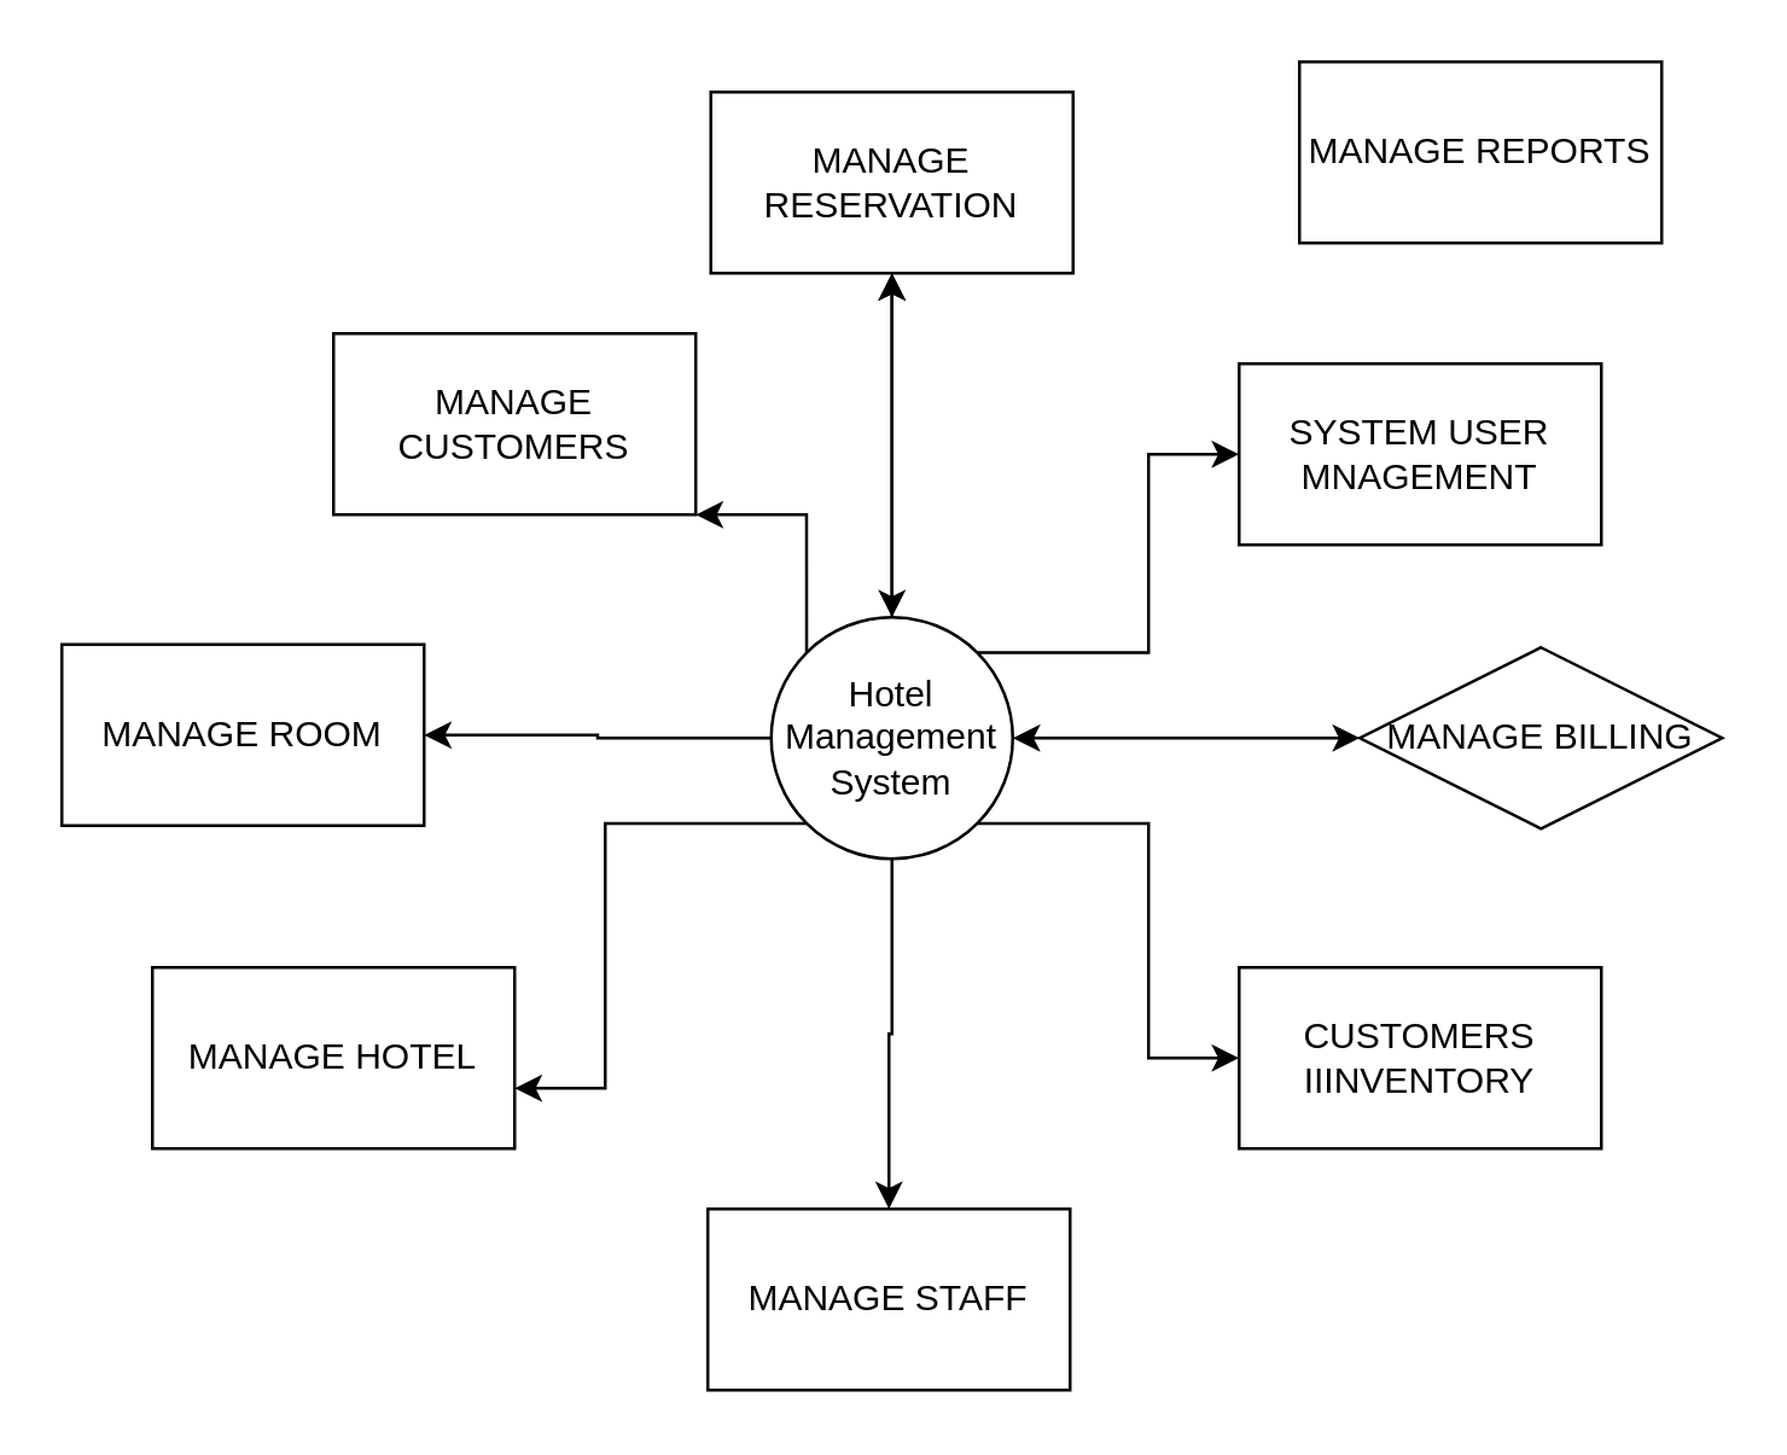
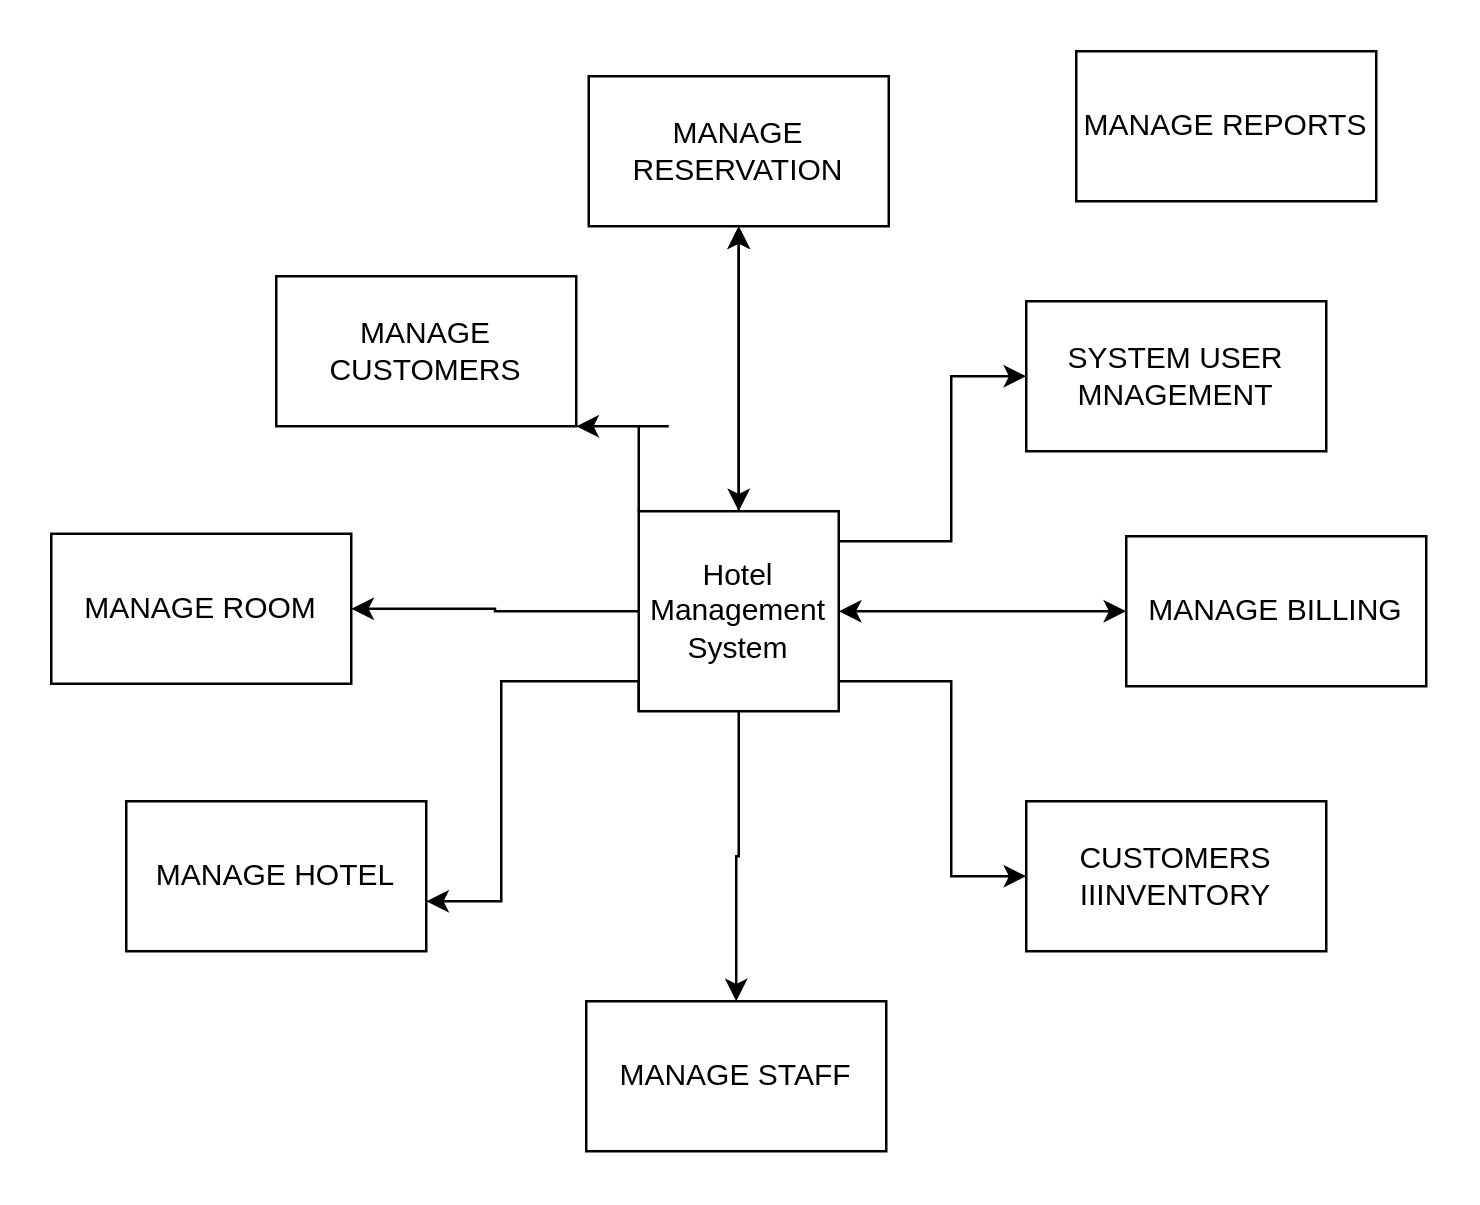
  <mxCell id="0" />
  <mxCell id="1" parent="0" />
  <mxCell id="2" style="edgeStyle=orthogonalEdgeStyle;rounded=0;orthogonalLoop=1;jettySize=auto;html=1;exitX=0.5;exitY=0;exitDx=0;exitDy=0;startArrow=classic;startFill=1;" edge="1" parent="1" source="11" target="12"><mxGeometry relative="1" as="geometry"><mxPoint x="294.765" y="70" as="targetPoint" /></mxGeometry></mxCell>
  <mxCell id="3" style="edgeStyle=orthogonalEdgeStyle;rounded=0;orthogonalLoop=1;jettySize=auto;html=1;exitX=1;exitY=0.5;exitDx=0;exitDy=0;startArrow=classic;startFill=1;" edge="1" parent="1" source="11" target="13"><mxGeometry relative="1" as="geometry"><mxPoint x="470" y="243.765" as="targetPoint" /></mxGeometry></mxCell>
  <mxCell id="4" style="edgeStyle=orthogonalEdgeStyle;rounded=0;orthogonalLoop=1;jettySize=auto;html=1;exitX=0.5;exitY=1;exitDx=0;exitDy=0;" edge="1" parent="1" source="11" target="14"><mxGeometry relative="1" as="geometry"><mxPoint x="294.765" y="360" as="targetPoint" /></mxGeometry></mxCell>
  <mxCell id="5" value="" style="edgeStyle=orthogonalEdgeStyle;rounded=0;orthogonalLoop=1;jettySize=auto;html=1;" edge="1" parent="1" source="11" target="15"><mxGeometry relative="1" as="geometry" /></mxCell>
  <mxCell id="6" value="" style="edgeStyle=orthogonalEdgeStyle;rounded=0;orthogonalLoop=1;jettySize=auto;html=1;" edge="1" parent="1" source="11" target="12"><mxGeometry relative="1" as="geometry" /></mxCell>
  <mxCell id="7" style="edgeStyle=orthogonalEdgeStyle;rounded=0;orthogonalLoop=1;jettySize=auto;html=1;exitX=0;exitY=0;exitDx=0;exitDy=0;" edge="1" parent="1" source="11" target="16"><mxGeometry relative="1" as="geometry"><mxPoint x="150" y="110" as="targetPoint" /><Array as="points"><mxPoint x="267" y="170" /><mxPoint x="190" y="170" /><mxPoint x="190" y="110" /></Array></mxGeometry></mxCell>
  <mxCell id="8" style="edgeStyle=orthogonalEdgeStyle;rounded=0;orthogonalLoop=1;jettySize=auto;html=1;exitX=0;exitY=1;exitDx=0;exitDy=0;" edge="1" parent="1" source="11" target="17"><mxGeometry relative="1" as="geometry"><mxPoint x="110" y="360" as="targetPoint" /><Array as="points"><mxPoint x="200" y="272" /><mxPoint x="200" y="360" /></Array></mxGeometry></mxCell>
  <mxCell id="9" style="edgeStyle=orthogonalEdgeStyle;rounded=0;orthogonalLoop=1;jettySize=auto;html=1;exitX=1;exitY=0;exitDx=0;exitDy=0;" edge="1" parent="1" source="11" target="18"><mxGeometry relative="1" as="geometry"><mxPoint x="470" y="150" as="targetPoint" /><Array as="points"><mxPoint x="380" y="216" /><mxPoint x="380" y="150" /></Array></mxGeometry></mxCell>
  <mxCell id="10" style="edgeStyle=orthogonalEdgeStyle;rounded=0;orthogonalLoop=1;jettySize=auto;html=1;exitX=1;exitY=1;exitDx=0;exitDy=0;" edge="1" parent="1" source="11" target="19"><mxGeometry relative="1" as="geometry"><mxPoint x="470" y="350" as="targetPoint" /><Array as="points"><mxPoint x="380" y="272" /><mxPoint x="380" y="350" /></Array></mxGeometry></mxCell>
- <mxCell id="11" value="Hotel Management System" style="ellipse;whiteSpace=wrap;html=1;aspect=fixed;" vertex="1" parent="1"><mxGeometry x="255" y="204" width="80" height="80" as="geometry" /></mxCell>
+ <mxCell id="11" value="Hotel Management System" style="whiteSpace=wrap;html=1;aspect=fixed;rounded=0;" vertex="1" parent="1"><mxGeometry x="255" y="204" width="80" height="80" as="geometry" /></mxCell>
  <mxCell id="12" value="MANAGE RESERVATION" style="rounded=0;whiteSpace=wrap;html=1;" vertex="1" parent="1"><mxGeometry x="235.005" y="30" width="120" height="60" as="geometry" /></mxCell>
- <mxCell id="13" value="MANAGE BILLING" style="rhombus;whiteSpace=wrap;html=1;" vertex="1" parent="1"><mxGeometry x="450" y="214.005" width="120" height="60" as="geometry" /></mxCell>
+ <mxCell id="13" value="MANAGE BILLING" style="rounded=0;whiteSpace=wrap;html=1;" vertex="1" parent="1"><mxGeometry x="450" y="214.005" width="120" height="60" as="geometry" /></mxCell>
  <mxCell id="14" value="MANAGE STAFF" style="rounded=0;whiteSpace=wrap;html=1;" vertex="1" parent="1"><mxGeometry x="234.005" y="400" width="120" height="60" as="geometry" /></mxCell>
  <mxCell id="15" value="MANAGE ROOM" style="whiteSpace=wrap;html=1;" vertex="1" parent="1"><mxGeometry x="20" y="213" width="120" height="60" as="geometry" /></mxCell>
  <mxCell id="16" value="MANAGE CUSTOMERS" style="rounded=0;whiteSpace=wrap;html=1;" vertex="1" parent="1"><mxGeometry x="110" y="110" width="120" height="60" as="geometry" /></mxCell>
  <mxCell id="17" value="MANAGE HOTEL" style="rounded=0;whiteSpace=wrap;html=1;" vertex="1" parent="1"><mxGeometry x="50" y="320" width="120" height="60" as="geometry" /></mxCell>
  <mxCell id="18" value="SYSTEM USER MNAGEMENT" style="rounded=0;whiteSpace=wrap;html=1;" vertex="1" parent="1"><mxGeometry x="410" y="120" width="120" height="60" as="geometry" /></mxCell>
  <mxCell id="19" value="CUSTOMERS IIINVENTORY" style="rounded=0;whiteSpace=wrap;html=1;" vertex="1" parent="1"><mxGeometry x="410" y="320" width="120" height="60" as="geometry" /></mxCell>
  <mxCell id="20" value="MANAGE REPORTS" style="rounded=0;whiteSpace=wrap;html=1;" vertex="1" parent="1"><mxGeometry x="430" y="20" width="120" height="60" as="geometry" /></mxCell>
